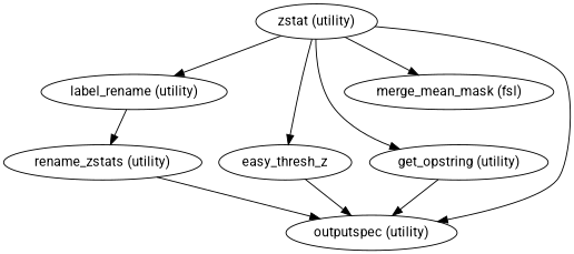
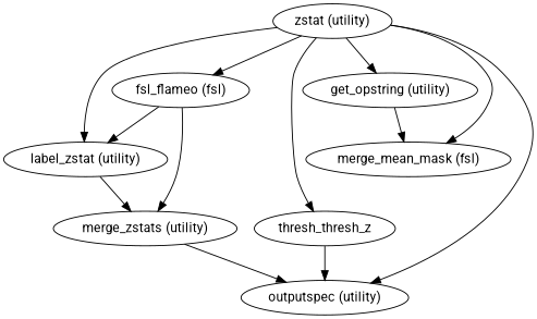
  strict digraph {
    fontname=Roboto
    node [fontname=Roboto]
    edge [fontname=Roboto]
    n1 [label="zstat (utility)"]
-   "label_zstat (utility)" [label="label_rename (utility)"]
-   easy_thresh_z
+   "fsl_flameo (fsl)"
+   "label_zstat (utility)"
+   easy_thresh_z [label=thresh_thresh_z]
    "get_opstring (utility)"
    "merge_mean_mask (fsl)"
    "outputspec (utility)"
-   "rename_zstats (utility)"
+   "rename_zstats (utility)" [label="merge_zstats (utility)"]
+   n1 -> "fsl_flameo (fsl)"
    n1 -> "label_zstat (utility)"
    n1 -> easy_thresh_z
    n1 -> "get_opstring (utility)"
    n1 -> "merge_mean_mask (fsl)"
    n1 -> "outputspec (utility)"
+   "fsl_flameo (fsl)" -> "label_zstat (utility)"
+   "fsl_flameo (fsl)" -> "rename_zstats (utility)"
    "label_zstat (utility)" -> "rename_zstats (utility)"
    easy_thresh_z -> "outputspec (utility)"
-   "get_opstring (utility)" -> "outputspec (utility)"
+   "get_opstring (utility)" -> "merge_mean_mask (fsl)"
    "rename_zstats (utility)" -> "outputspec (utility)"
  }
